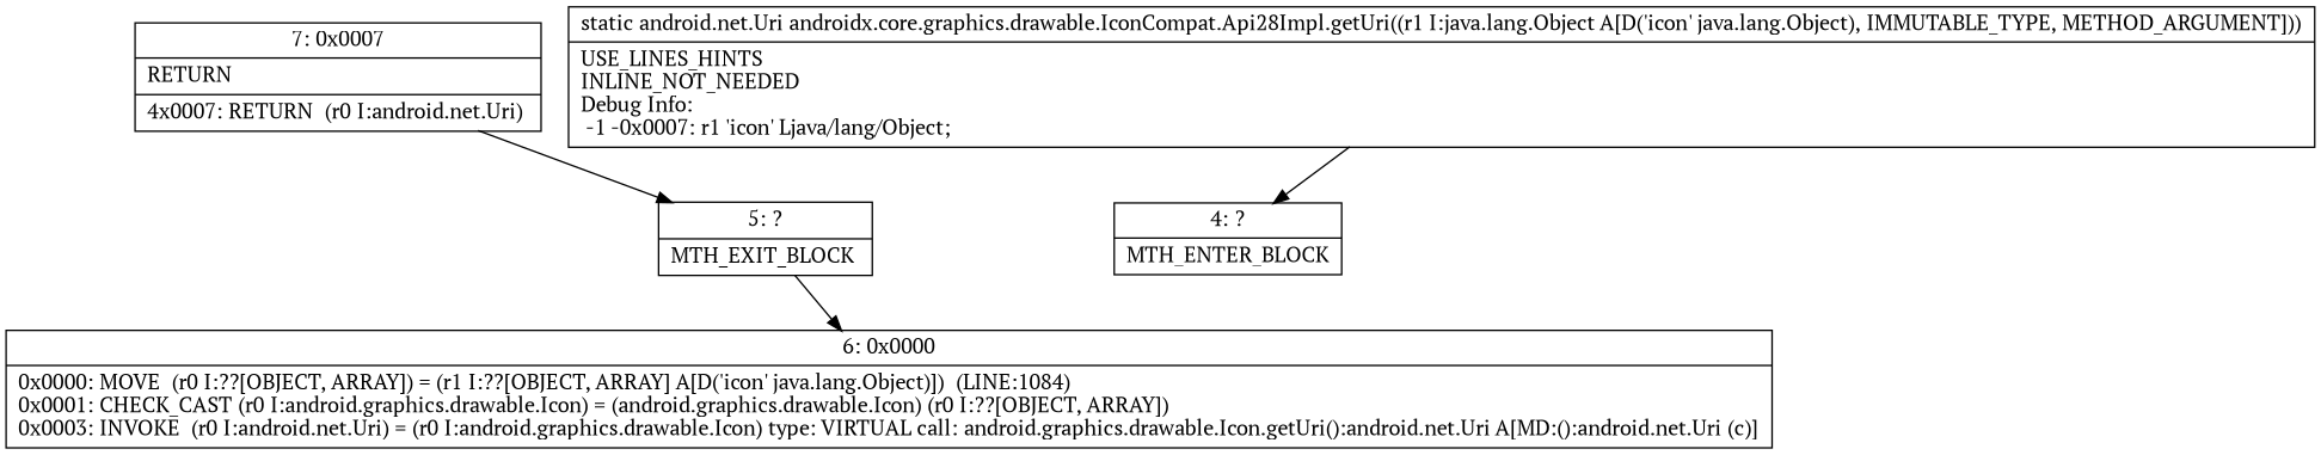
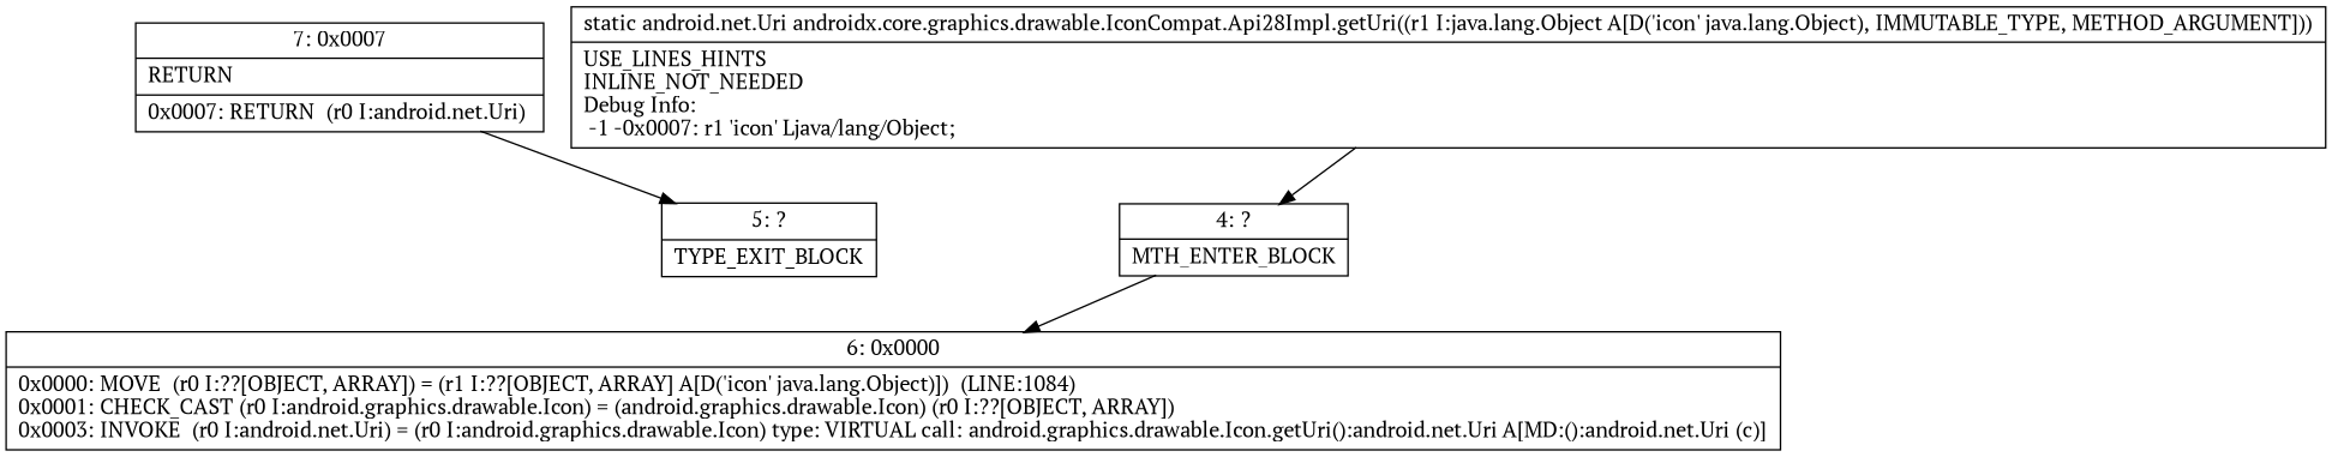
  digraph {
    fontname="PT Serif"
    node [fontname="PT Serif" shape=record]
    edge [fontname="PT Serif"]
    n1 [label="{4\:\ ?|MTH_ENTER_BLOCK\l}"]
    n2 [label="{6\:\ 0x0000|0x0000: MOVE  (r0 I:??[OBJECT, ARRAY]) = (r1 I:??[OBJECT, ARRAY] A[D('icon' java.lang.Object)])  (LINE:1084)\l0x0001: CHECK_CAST (r0 I:android.graphics.drawable.Icon) = (android.graphics.drawable.Icon) (r0 I:??[OBJECT, ARRAY]) \l0x0003: INVOKE  (r0 I:android.net.Uri) = (r0 I:android.graphics.drawable.Icon) type: VIRTUAL call: android.graphics.drawable.Icon.getUri():android.net.Uri A[MD:():android.net.Uri (c)]\l}"]
-   n3 [label="{7\:\ 0x0007|RETURN\l|4x0007: RETURN  (r0 I:android.net.Uri) \l}"]
-   n4 [label="{5\:\ ?|MTH_EXIT_BLOCK\l}"]
+   n3 [label="{7\:\ 0x0007|RETURN\l|0x0007: RETURN  (r0 I:android.net.Uri) \l}"]
+   n4 [label="{5\:\ ?|TYPE_EXIT_BLOCK\l}"]
    n5 [label="{static android.net.Uri androidx.core.graphics.drawable.IconCompat.Api28Impl.getUri((r1 I:java.lang.Object A[D('icon' java.lang.Object), IMMUTABLE_TYPE, METHOD_ARGUMENT]))  | USE_LINES_HINTS\lINLINE_NOT_NEEDED\lDebug Info:\l  \-1 \-0x0007: r1 'icon' Ljava\/lang\/Object;\l}"]
-   n4 -> n2
+   n1 -> n2
    n3 -> n4
    n5 -> n1
  }
